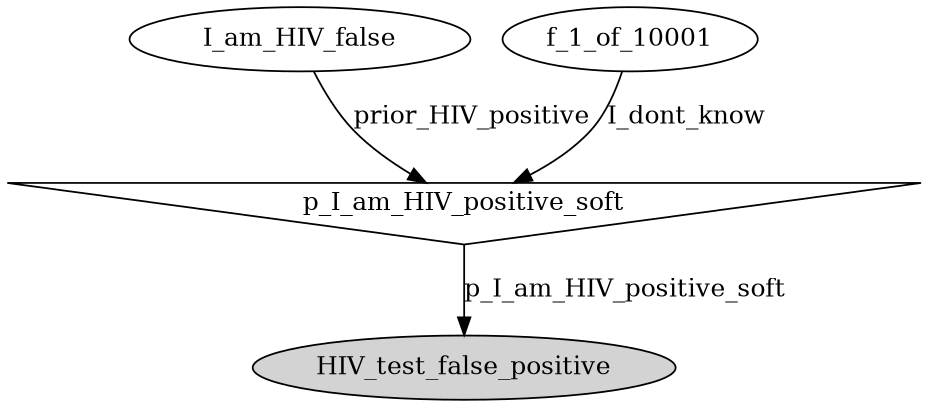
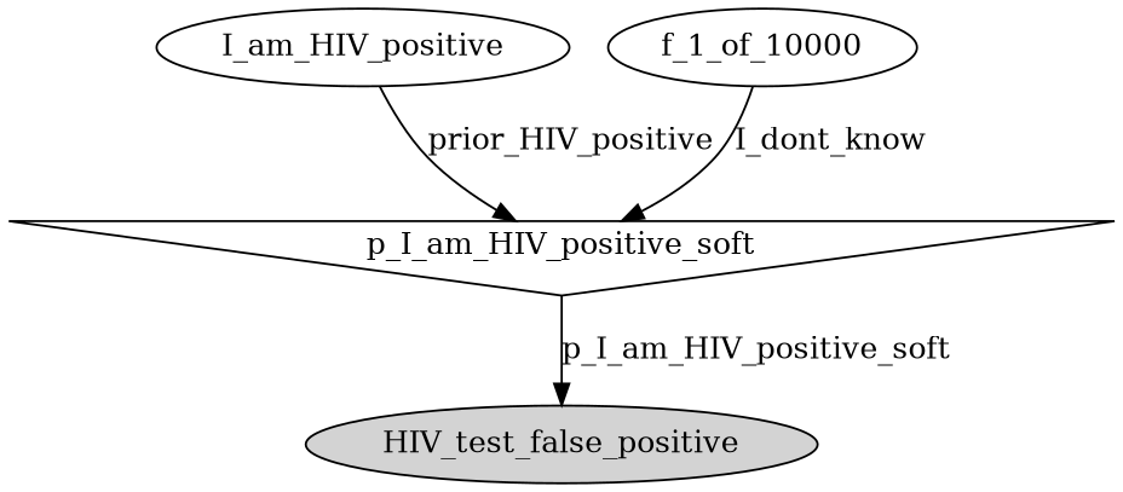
  digraph {
    p_I_am_HIV_positive_soft [shape=invtriangle]
    HIV_test_false_positive [style=filled]
-   I_am_HIV_positive [label=I_am_HIV_false]
-   f_1_of_10000 [label=f_1_of_10001]
+   I_am_HIV_positive
+   f_1_of_10000
    p_I_am_HIV_positive_soft -> HIV_test_false_positive [label=p_I_am_HIV_positive_soft]
    I_am_HIV_positive -> p_I_am_HIV_positive_soft [label=prior_HIV_positive]
    f_1_of_10000 -> p_I_am_HIV_positive_soft [label=I_dont_know]
  }
